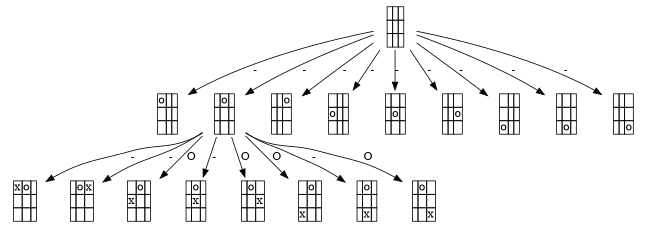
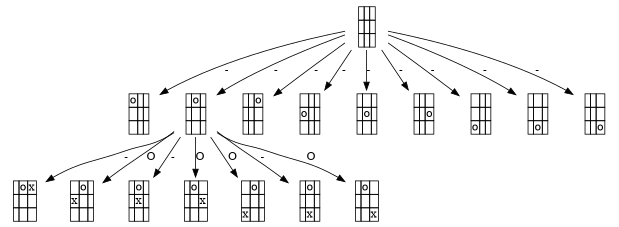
  digraph {
    node [shape=plaintext]
    n1 [label=<<TABLE BORDER="0" CELLBORDER="1" cellspacing="0" cellpadding="0" ><TR><TD> </TD><TD> </TD><TD> </TD></TR><TR><TD> </TD><TD> </TD><TD> </TD></TR><TR><TD> </TD><TD> </TD><TD> </TD></TR></TABLE>>]
    n2 [label=<<TABLE BORDER="0" CELLBORDER="1" cellspacing="0" cellpadding="0" ><TR><TD>o</TD><TD> </TD><TD> </TD></TR><TR><TD> </TD><TD> </TD><TD> </TD></TR><TR><TD> </TD><TD> </TD><TD> </TD></TR></TABLE>>]
    n3 [label=<<TABLE BORDER="0" CELLBORDER="1" cellspacing="0" cellpadding="0" ><TR><TD> </TD><TD>o</TD><TD> </TD></TR><TR><TD> </TD><TD> </TD><TD> </TD></TR><TR><TD> </TD><TD> </TD><TD> </TD></TR></TABLE>>]
    n4 [label=<<TABLE BORDER="0" CELLBORDER="1" cellspacing="0" cellpadding="0" ><TR><TD> </TD><TD> </TD><TD>o</TD></TR><TR><TD> </TD><TD> </TD><TD> </TD></TR><TR><TD> </TD><TD> </TD><TD> </TD></TR></TABLE>>]
    n5 [label=<<TABLE BORDER="0" CELLBORDER="1" cellspacing="0" cellpadding="0" ><TR><TD> </TD><TD> </TD><TD> </TD></TR><TR><TD>o</TD><TD> </TD><TD> </TD></TR><TR><TD> </TD><TD> </TD><TD> </TD></TR></TABLE>>]
    n6 [label=<<TABLE BORDER="0" CELLBORDER="1" cellspacing="0" cellpadding="0" ><TR><TD> </TD><TD> </TD><TD> </TD></TR><TR><TD> </TD><TD>o</TD><TD> </TD></TR><TR><TD> </TD><TD> </TD><TD> </TD></TR></TABLE>>]
    n7 [label=<<TABLE BORDER="0" CELLBORDER="1" cellspacing="0" cellpadding="0" ><TR><TD> </TD><TD> </TD><TD> </TD></TR><TR><TD> </TD><TD> </TD><TD>o</TD></TR><TR><TD> </TD><TD> </TD><TD> </TD></TR></TABLE>>]
    n8 [label=<<TABLE BORDER="0" CELLBORDER="1" cellspacing="0" cellpadding="0" ><TR><TD> </TD><TD> </TD><TD> </TD></TR><TR><TD> </TD><TD> </TD><TD> </TD></TR><TR><TD>o</TD><TD> </TD><TD> </TD></TR></TABLE>>]
    n9 [label=<<TABLE BORDER="0" CELLBORDER="1" cellspacing="0" cellpadding="0" ><TR><TD> </TD><TD> </TD><TD> </TD></TR><TR><TD> </TD><TD> </TD><TD> </TD></TR><TR><TD> </TD><TD>o</TD><TD> </TD></TR></TABLE>>]
    n10 [label=<<TABLE BORDER="0" CELLBORDER="1" cellspacing="0" cellpadding="0" ><TR><TD> </TD><TD> </TD><TD> </TD></TR><TR><TD> </TD><TD> </TD><TD> </TD></TR><TR><TD> </TD><TD> </TD><TD>o</TD></TR></TABLE>>]
-   n11 [label=<<TABLE BORDER="0" CELLBORDER="1" cellspacing="0" cellpadding="0" ><TR><TD>x</TD><TD>o</TD><TD> </TD></TR><TR><TD> </TD><TD> </TD><TD> </TD></TR><TR><TD> </TD><TD> </TD><TD> </TD></TR></TABLE>>]
    n12 [label=<<TABLE BORDER="0" CELLBORDER="1" cellspacing="0" cellpadding="0" ><TR><TD> </TD><TD>o</TD><TD>x</TD></TR><TR><TD> </TD><TD> </TD><TD> </TD></TR><TR><TD> </TD><TD> </TD><TD> </TD></TR></TABLE>>]
    n13 [label=<<TABLE BORDER="0" CELLBORDER="1" cellspacing="0" cellpadding="0" ><TR><TD> </TD><TD>o</TD><TD> </TD></TR><TR><TD>x</TD><TD> </TD><TD> </TD></TR><TR><TD> </TD><TD> </TD><TD> </TD></TR></TABLE>>]
    n14 [label=<<TABLE BORDER="0" CELLBORDER="1" cellspacing="0" cellpadding="0" ><TR><TD> </TD><TD>o</TD><TD> </TD></TR><TR><TD> </TD><TD>x</TD><TD> </TD></TR><TR><TD> </TD><TD> </TD><TD> </TD></TR></TABLE>>]
    n15 [label=<<TABLE BORDER="0" CELLBORDER="1" cellspacing="0" cellpadding="0" ><TR><TD> </TD><TD>o</TD><TD> </TD></TR><TR><TD> </TD><TD> </TD><TD>x</TD></TR><TR><TD> </TD><TD> </TD><TD> </TD></TR></TABLE>>]
    n16 [label=<<TABLE BORDER="0" CELLBORDER="1" cellspacing="0" cellpadding="0" ><TR><TD> </TD><TD>o</TD><TD> </TD></TR><TR><TD> </TD><TD> </TD><TD> </TD></TR><TR><TD>x</TD><TD> </TD><TD> </TD></TR></TABLE>>]
    n17 [label=<<TABLE BORDER="0" CELLBORDER="1" cellspacing="0" cellpadding="0" ><TR><TD> </TD><TD>o</TD><TD> </TD></TR><TR><TD> </TD><TD> </TD><TD> </TD></TR><TR><TD> </TD><TD>x</TD><TD> </TD></TR></TABLE>>]
    n18 [label=<<TABLE BORDER="0" CELLBORDER="1" cellspacing="0" cellpadding="0" ><TR><TD> </TD><TD>o</TD><TD> </TD></TR><TR><TD> </TD><TD> </TD><TD> </TD></TR><TR><TD> </TD><TD> </TD><TD>x</TD></TR></TABLE>>]
    n1 -> n2 [label="-"]
    n1 -> n3 [label="-"]
    n1 -> n4 [label="-"]
    n1 -> n5 [label="-"]
    n1 -> n6 [label="-"]
    n1 -> n7 [label="-"]
    n1 -> n8 [label="-"]
    n1 -> n9 [label="-"]
    n1 -> n10 [label="-"]
-   n3 -> n11 [label="-"]
    n3 -> n12 [label="-"]
    n3 -> n13 [label=O]
    n3 -> n14 [label="-"]
    n3 -> n15 [label=O]
    n3 -> n16 [label=O]
    n3 -> n17 [label="-"]
    n3 -> n18 [label=O]
  }
